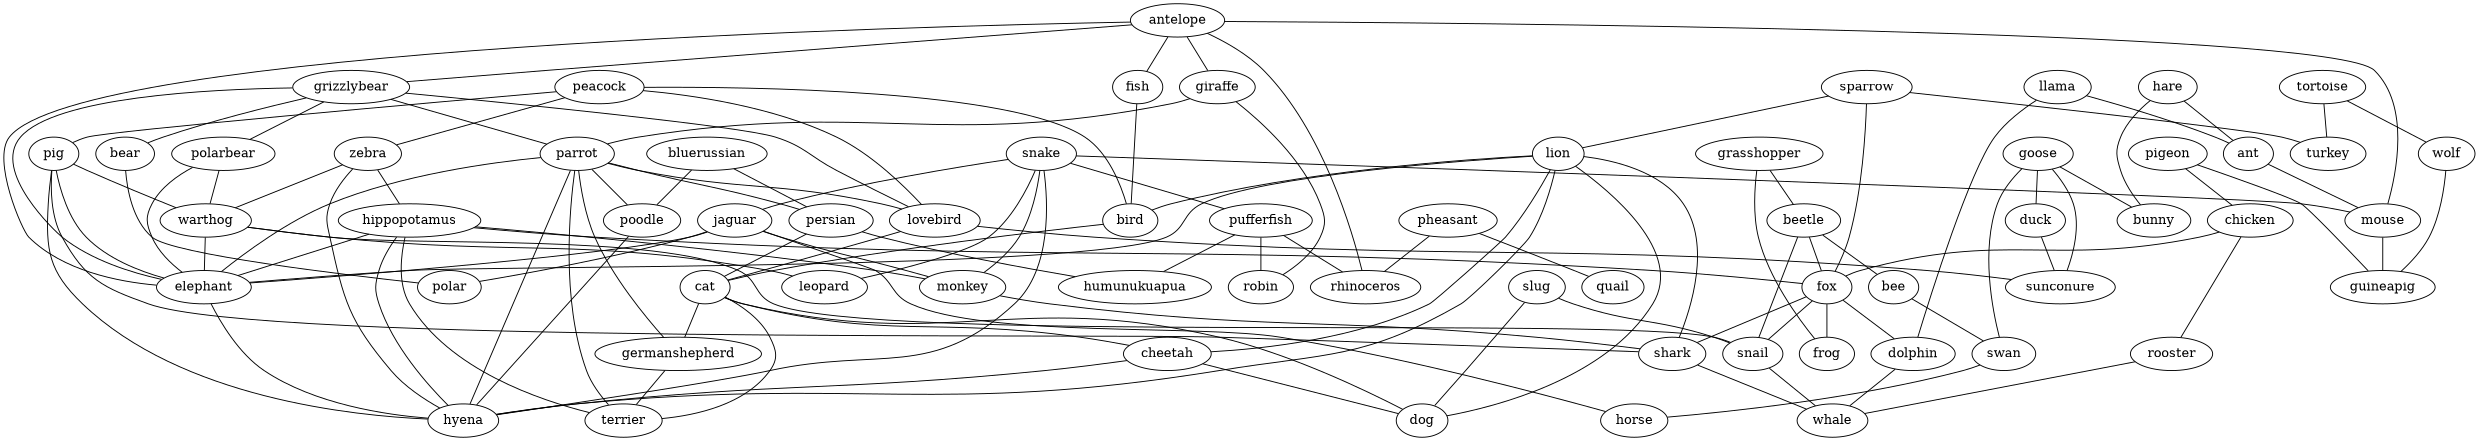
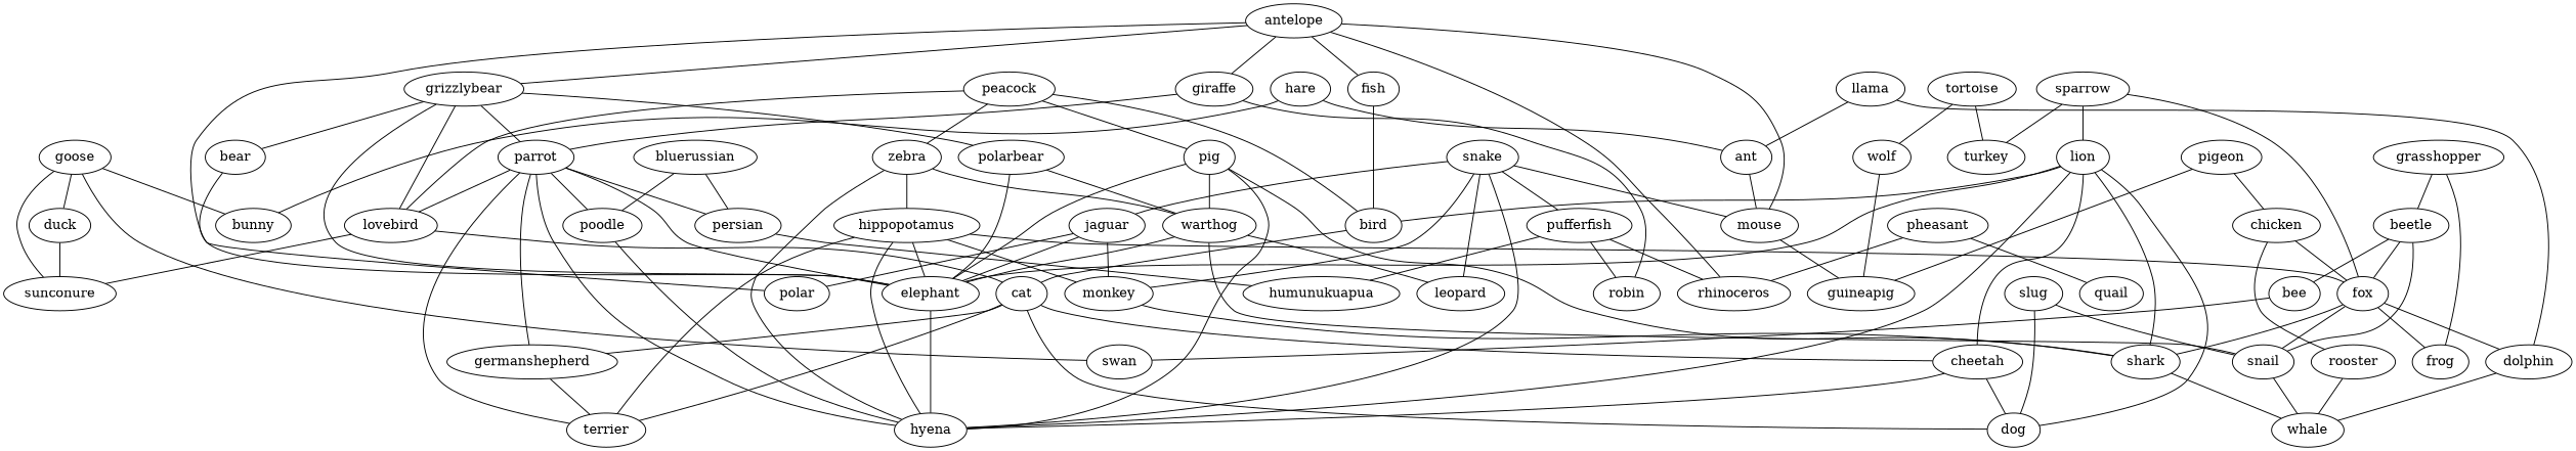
  strict graph {
    edge [weight=1]
    peacock
    zebra
    lovebird
    bird
    pig
    hyena
    hippopotamus
    warthog
    sunconure
    cat
    elephant
    shark
    fox
    terrier
    monkey
    snail
    leopard
    cheetah
    dog
    germanshepherd
    antelope
    grizzlybear
    giraffe
    fish
    mouse
    rhinoceros
    bear
    parrot
    polarbear
    robin
    guineapig
    polar
    persian
    poodle
    whale
    pheasant
    quail
    sparrow
    lion
    turkey
    dolphin
    frog
    pigeon
    chicken
    rooster
    humunukuapua
    snake
    jaguar
    pufferfish
-   horse
    llama
    ant
    bluerussian
    grasshopper
    beetle
    bee
    swan
    goose
    duck
    bunny
    slug
    tortoise
    wolf
    hare
    peacock -- zebra
    peacock -- lovebird
    peacock -- bird
    peacock -- pig
    zebra -- hyena
    zebra -- hippopotamus
    zebra -- warthog
    lovebird -- sunconure
    lovebird -- cat
    bird -- cat
    pig -- hyena
    pig -- warthog
    pig -- elephant
    pig -- shark
    hippopotamus -- hyena
    hippopotamus -- elephant
    hippopotamus -- fox
    hippopotamus -- terrier
    hippopotamus -- monkey
    warthog -- elephant
    warthog -- snail
    warthog -- leopard
    cat -- terrier
    cat -- cheetah
    cat -- dog
    cat -- germanshepherd
    elephant -- hyena
    shark -- whale
    fox -- shark
    fox -- snail
    fox -- dolphin
    fox -- frog
    monkey -- shark
    snail -- whale
    cheetah -- hyena
    cheetah -- dog
    germanshepherd -- terrier
    antelope -- elephant
    antelope -- grizzlybear
    antelope -- giraffe
    antelope -- fish
    antelope -- mouse
    antelope -- rhinoceros
    grizzlybear -- lovebird
    grizzlybear -- elephant
    grizzlybear -- bear
    grizzlybear -- parrot
    grizzlybear -- polarbear
    giraffe -- parrot
    giraffe -- robin
    fish -- bird
    mouse -- guineapig
    bear -- polar
    parrot -- lovebird
    parrot -- hyena
    parrot -- elephant
    parrot -- terrier
    parrot -- germanshepherd
    parrot -- persian
    parrot -- poodle
    polarbear -- warthog
    polarbear -- elephant
-   persian -- cat
    persian -- humunukuapua
    poodle -- hyena
    pheasant -- rhinoceros
    pheasant -- quail
    sparrow -- fox
    sparrow -- lion
    sparrow -- turkey
    lion -- bird
    lion -- hyena
    lion -- elephant
    lion -- shark
    lion -- cheetah
    lion -- dog
    dolphin -- whale
    pigeon -- guineapig
    pigeon -- chicken
    chicken -- fox
    chicken -- rooster
    rooster -- whale
    snake -- hyena
    snake -- monkey
    snake -- leopard
    snake -- mouse
    snake -- jaguar
    snake -- pufferfish
    jaguar -- elephant
    jaguar -- monkey
    jaguar -- polar
-   jaguar -- horse
    pufferfish -- rhinoceros
    pufferfish -- robin
    pufferfish -- humunukuapua
    llama -- dolphin
    llama -- ant
    ant -- mouse
    bluerussian -- persian
    bluerussian -- poodle
    grasshopper -- frog
    grasshopper -- beetle
    beetle -- fox
    beetle -- snail
    beetle -- bee
    bee -- swan
-   swan -- horse
    goose -- sunconure
    goose -- swan
    goose -- duck
    goose -- bunny
    duck -- sunconure
    slug -- snail
    slug -- dog
    tortoise -- turkey
    tortoise -- wolf
    wolf -- guineapig
    hare -- ant
    hare -- bunny
  }
